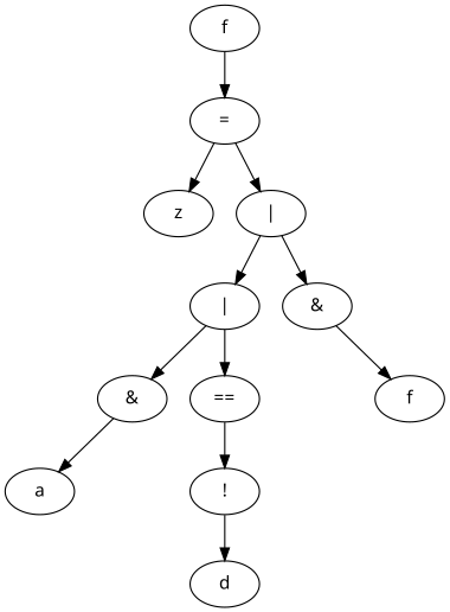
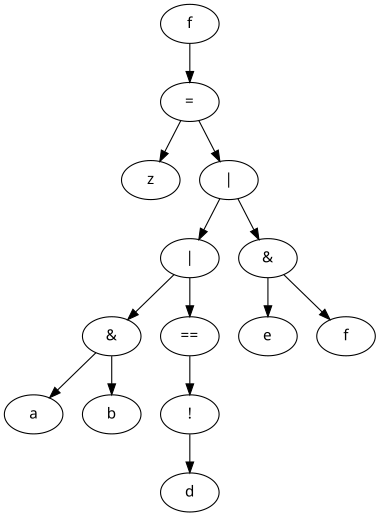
  digraph {
    fontname="Noto Sans"
    node [fontname="Noto Sans"]
    edge [fontname="Noto Sans"]
    n1 [label=f]
    n2 [label="="]
    n3 [label=z]
    n4 [label="|"]
    n5 [label="|"]
    n6 [label="&"]
    n7 [label="&"]
    n8 [label="=="]
+   n9 [label=e]
    n10 [label=f]
    n11 [label=a]
+   n12 [label=b]
    n13 [label="!"]
    n14 [label=d]
    n1 -> n2
    n2 -> n3
    n2 -> n4
    n4 -> n5
    n4 -> n6
    n5 -> n7
    n5 -> n8
+   n6 -> n9
    n6 -> n10
    n7 -> n11
+   n7 -> n12
    n8 -> n13
    n13 -> n14
  }
